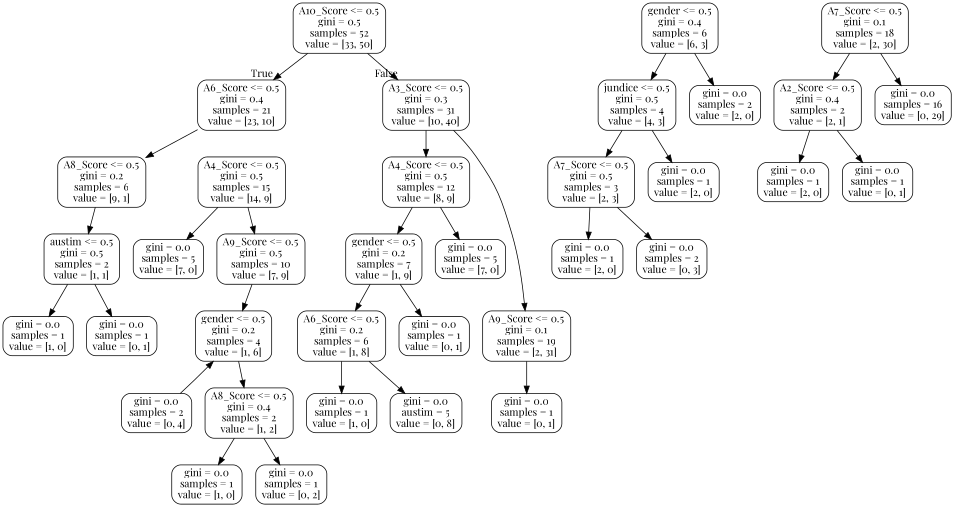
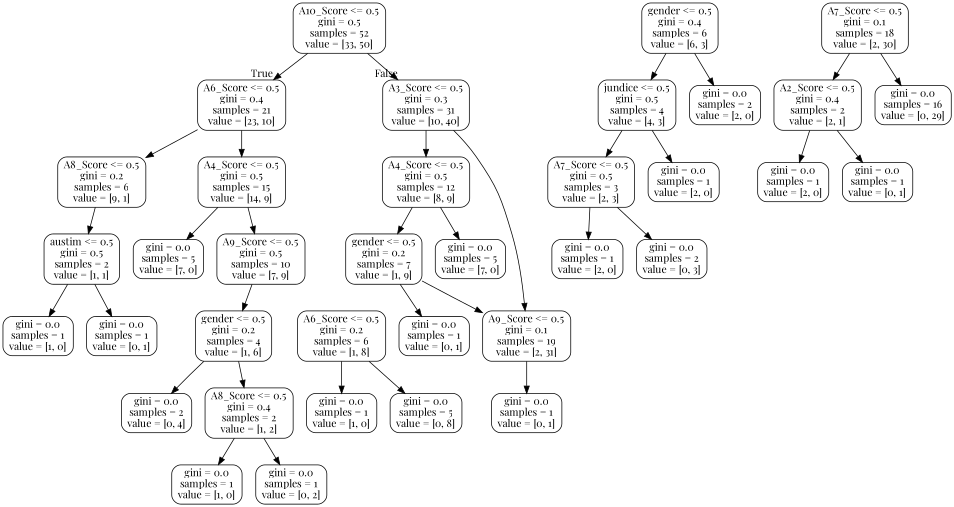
  digraph {
    fontname="Playfair Display"
    node [color=black fontname="Playfair Display" shape=box style=rounded]
    edge [fontname="Playfair Display"]
    n1 [label="A10_Score <= 0.5\ngini = 0.5\nsamples = 52\nvalue = [33, 50]"]
    n2 [label="A6_Score <= 0.5\ngini = 0.4\nsamples = 21\nvalue = [23, 10]"]
    n3 [label="A3_Score <= 0.5\ngini = 0.3\nsamples = 31\nvalue = [10, 40]"]
    n4 [label="A8_Score <= 0.5\ngini = 0.2\nsamples = 6\nvalue = [9, 1]"]
    n5 [label="A4_Score <= 0.5\ngini = 0.5\nsamples = 15\nvalue = [14, 9]"]
    n6 [label="A4_Score <= 0.5\ngini = 0.5\nsamples = 12\nvalue = [8, 9]"]
    n7 [label="A9_Score <= 0.5\ngini = 0.1\nsamples = 19\nvalue = [2, 31]"]
    n8 [label="austim <= 0.5\ngini = 0.5\nsamples = 2\nvalue = [1, 1]"]
    n9 [label="gini = 0.0\nsamples = 5\nvalue = [7, 0]"]
    n10 [label="A9_Score <= 0.5\ngini = 0.5\nsamples = 10\nvalue = [7, 9]"]
    n11 [label="gini = 0.0\nsamples = 1\nvalue = [1, 0]"]
    n12 [label="gini = 0.0\nsamples = 1\nvalue = [0, 1]"]
    n13 [label="gender <= 0.5\ngini = 0.2\nsamples = 4\nvalue = [1, 6]"]
    n14 [label="A8_Score <= 0.5\ngini = 0.4\nsamples = 2\nvalue = [1, 2]"]
    n15 [label="gini = 0.0\nsamples = 2\nvalue = [0, 4]"]
    n16 [label="gender <= 0.5\ngini = 0.4\nsamples = 6\nvalue = [6, 3]"]
    n17 [label="jundice <= 0.5\ngini = 0.5\nsamples = 4\nvalue = [4, 3]"]
    n18 [label="gini = 0.0\nsamples = 2\nvalue = [2, 0]"]
    n19 [label="gini = 0.0\nsamples = 1\nvalue = [1, 0]"]
    n20 [label="gini = 0.0\nsamples = 1\nvalue = [0, 2]"]
    n21 [label="A7_Score <= 0.5\ngini = 0.5\nsamples = 3\nvalue = [2, 3]"]
    n22 [label="gini = 0.0\nsamples = 1\nvalue = [2, 0]"]
    n23 [label="gini = 0.0\nsamples = 1\nvalue = [2, 0]"]
    n24 [label="gini = 0.0\nsamples = 2\nvalue = [0, 3]"]
    n25 [label="gini = 0.0\nsamples = 5\nvalue = [7, 0]"]
    n26 [label="gender <= 0.5\ngini = 0.2\nsamples = 7\nvalue = [1, 9]"]
    n27 [label="gini = 0.0\nsamples = 1\nvalue = [0, 1]"]
    n28 [label="gini = 0.0\nsamples = 1\nvalue = [0, 1]"]
    n29 [label="A6_Score <= 0.5\ngini = 0.2\nsamples = 6\nvalue = [1, 8]"]
    n30 [label="gini = 0.0\nsamples = 1\nvalue = [1, 0]"]
-   n31 [label="gini = 0.0\naustim = 5\nvalue = [0, 8]"]
+   n31 [label="gini = 0.0\nsamples = 5\nvalue = [0, 8]"]
    n32 [label="A7_Score <= 0.5\ngini = 0.1\nsamples = 18\nvalue = [2, 30]"]
    n33 [label="A2_Score <= 0.5\ngini = 0.4\nsamples = 2\nvalue = [2, 1]"]
    n34 [label="gini = 0.0\nsamples = 16\nvalue = [0, 29]"]
    n35 [label="gini = 0.0\nsamples = 1\nvalue = [2, 0]"]
    n36 [label="gini = 0.0\nsamples = 1\nvalue = [0, 1]"]
    n1 -> n2 [headlabel=True labelangle=45 labeldistance=2.5]
    n1 -> n3 [headlabel=False labelangle=-45 labeldistance=2.5]
    n2 -> n4
+   n2 -> n5
    n3 -> n6
    n3 -> n7
    n4 -> n8
    n5 -> n9
    n5 -> n10
    n6 -> n25
    n6 -> n26
    n7 -> n27
    n8 -> n11
    n8 -> n12
    n10 -> n13
    n13 -> n14
-   n15 -> n13
+   n13 -> n15
    n14 -> n19
    n14 -> n20
    n16 -> n17
    n16 -> n18
    n17 -> n21
    n17 -> n22
    n21 -> n23
    n21 -> n24
    n26 -> n28
-   n26 -> n29
+   n26 -> n7
    n29 -> n30
    n29 -> n31
    n32 -> n33
    n32 -> n34
    n33 -> n35
    n33 -> n36
  }
